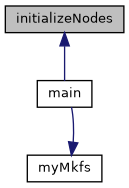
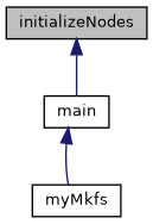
  digraph {
    rankdir=TB
    node [color=black fillcolor=white fontname=Helvetica fontsize=10 shape=record style=filled]
    edge [color=midnightblue dir=back fontname=Helvetica fontsize=10 labelfontname=Helvetica labelfontsize=10 style=solid]
    n1 [fillcolor=grey75 fontcolor=black height=0.2 label=initializeNodes width=0.4]
    n2 [height=0.2 label=main width=0.4]
    n3 [height=0.2 label=myMkfs width=0.4]
    n1 -> n2
-   n3 -> n2
+   n2 -> n3
  }
